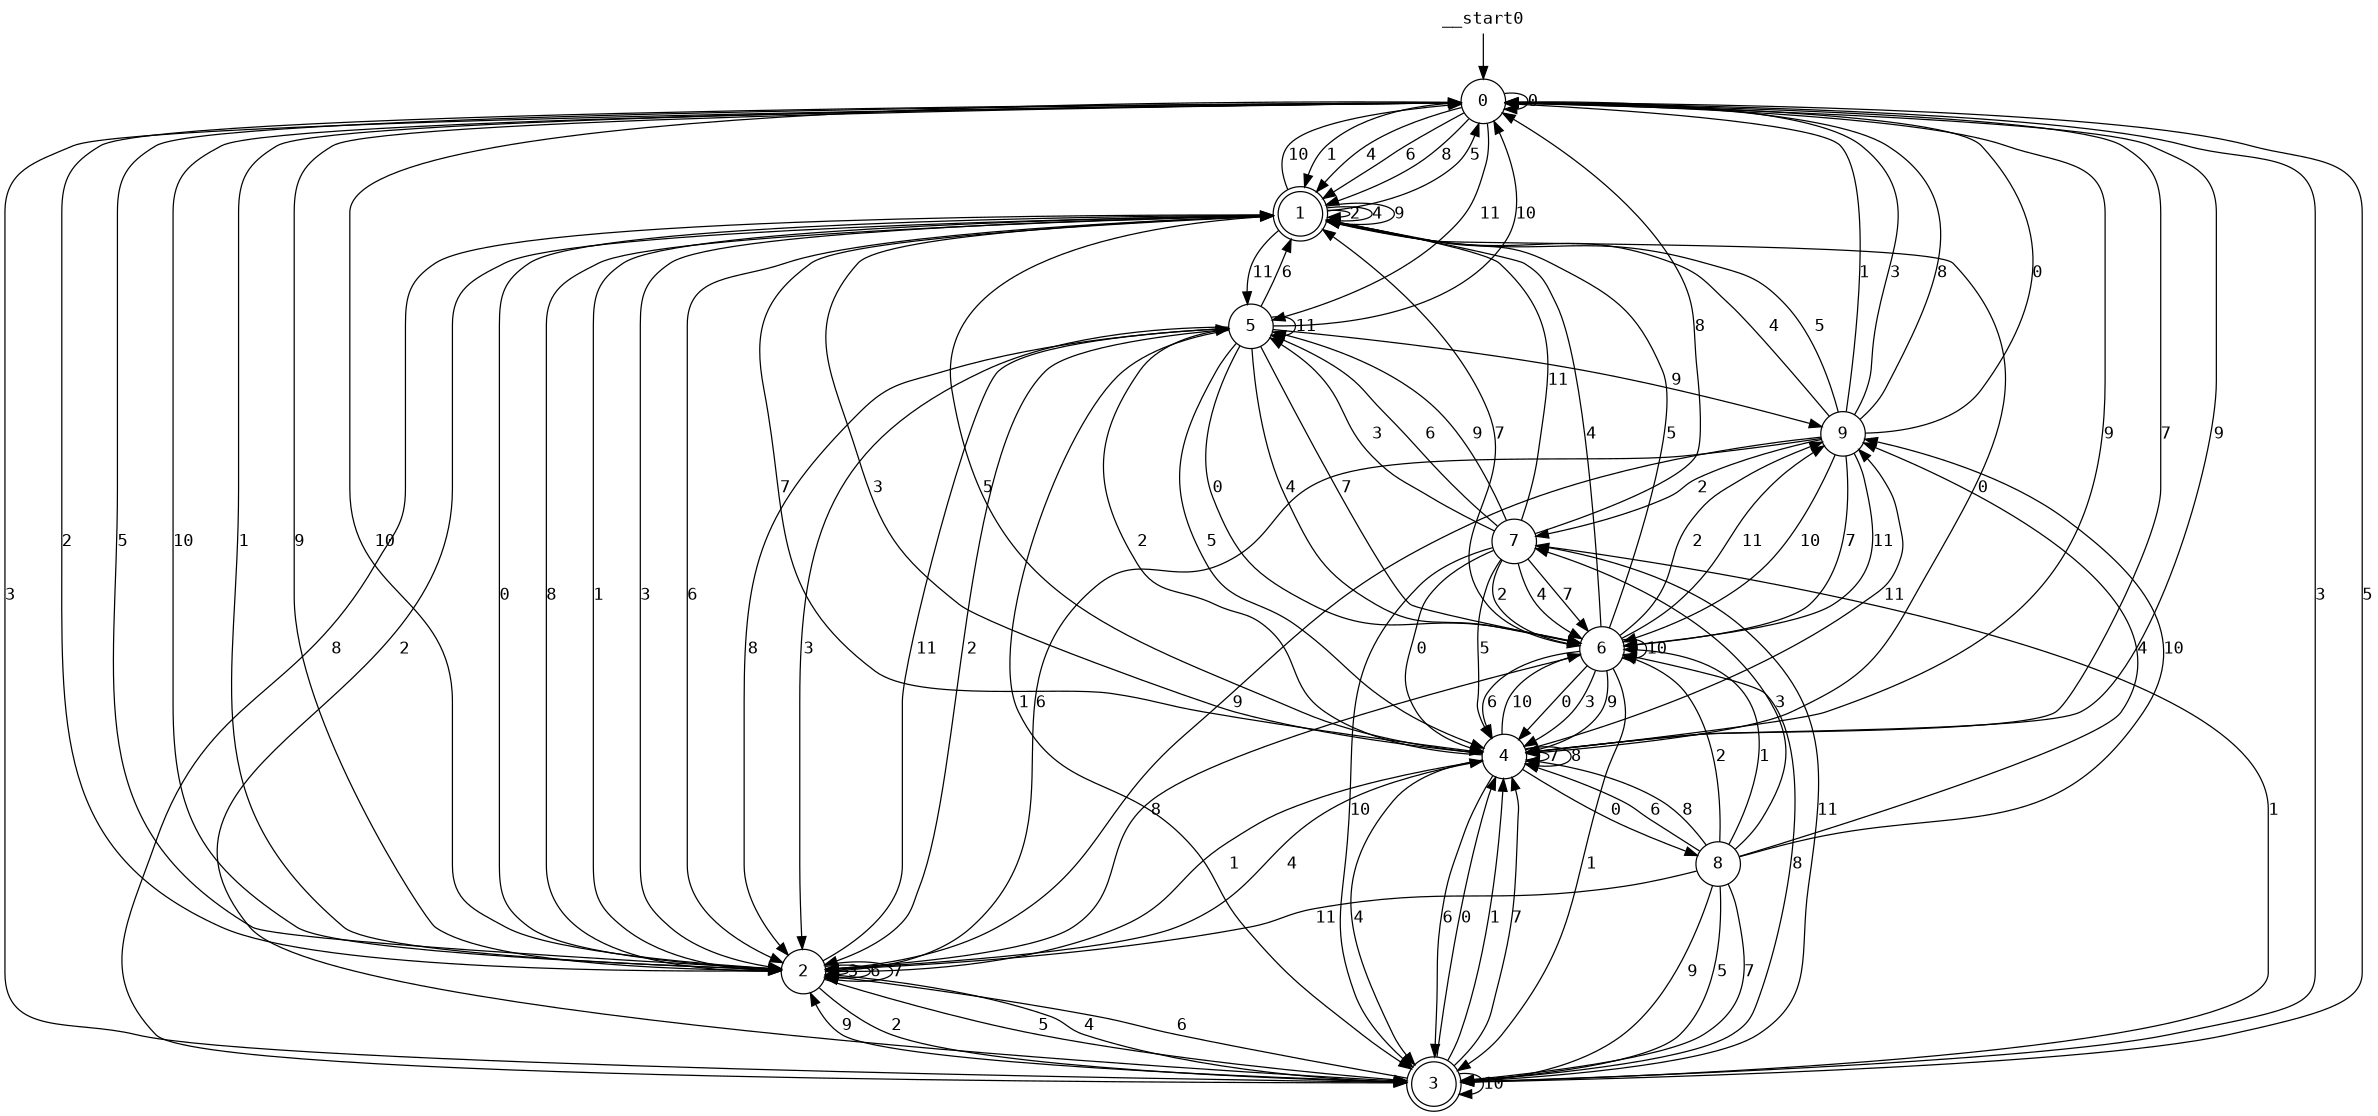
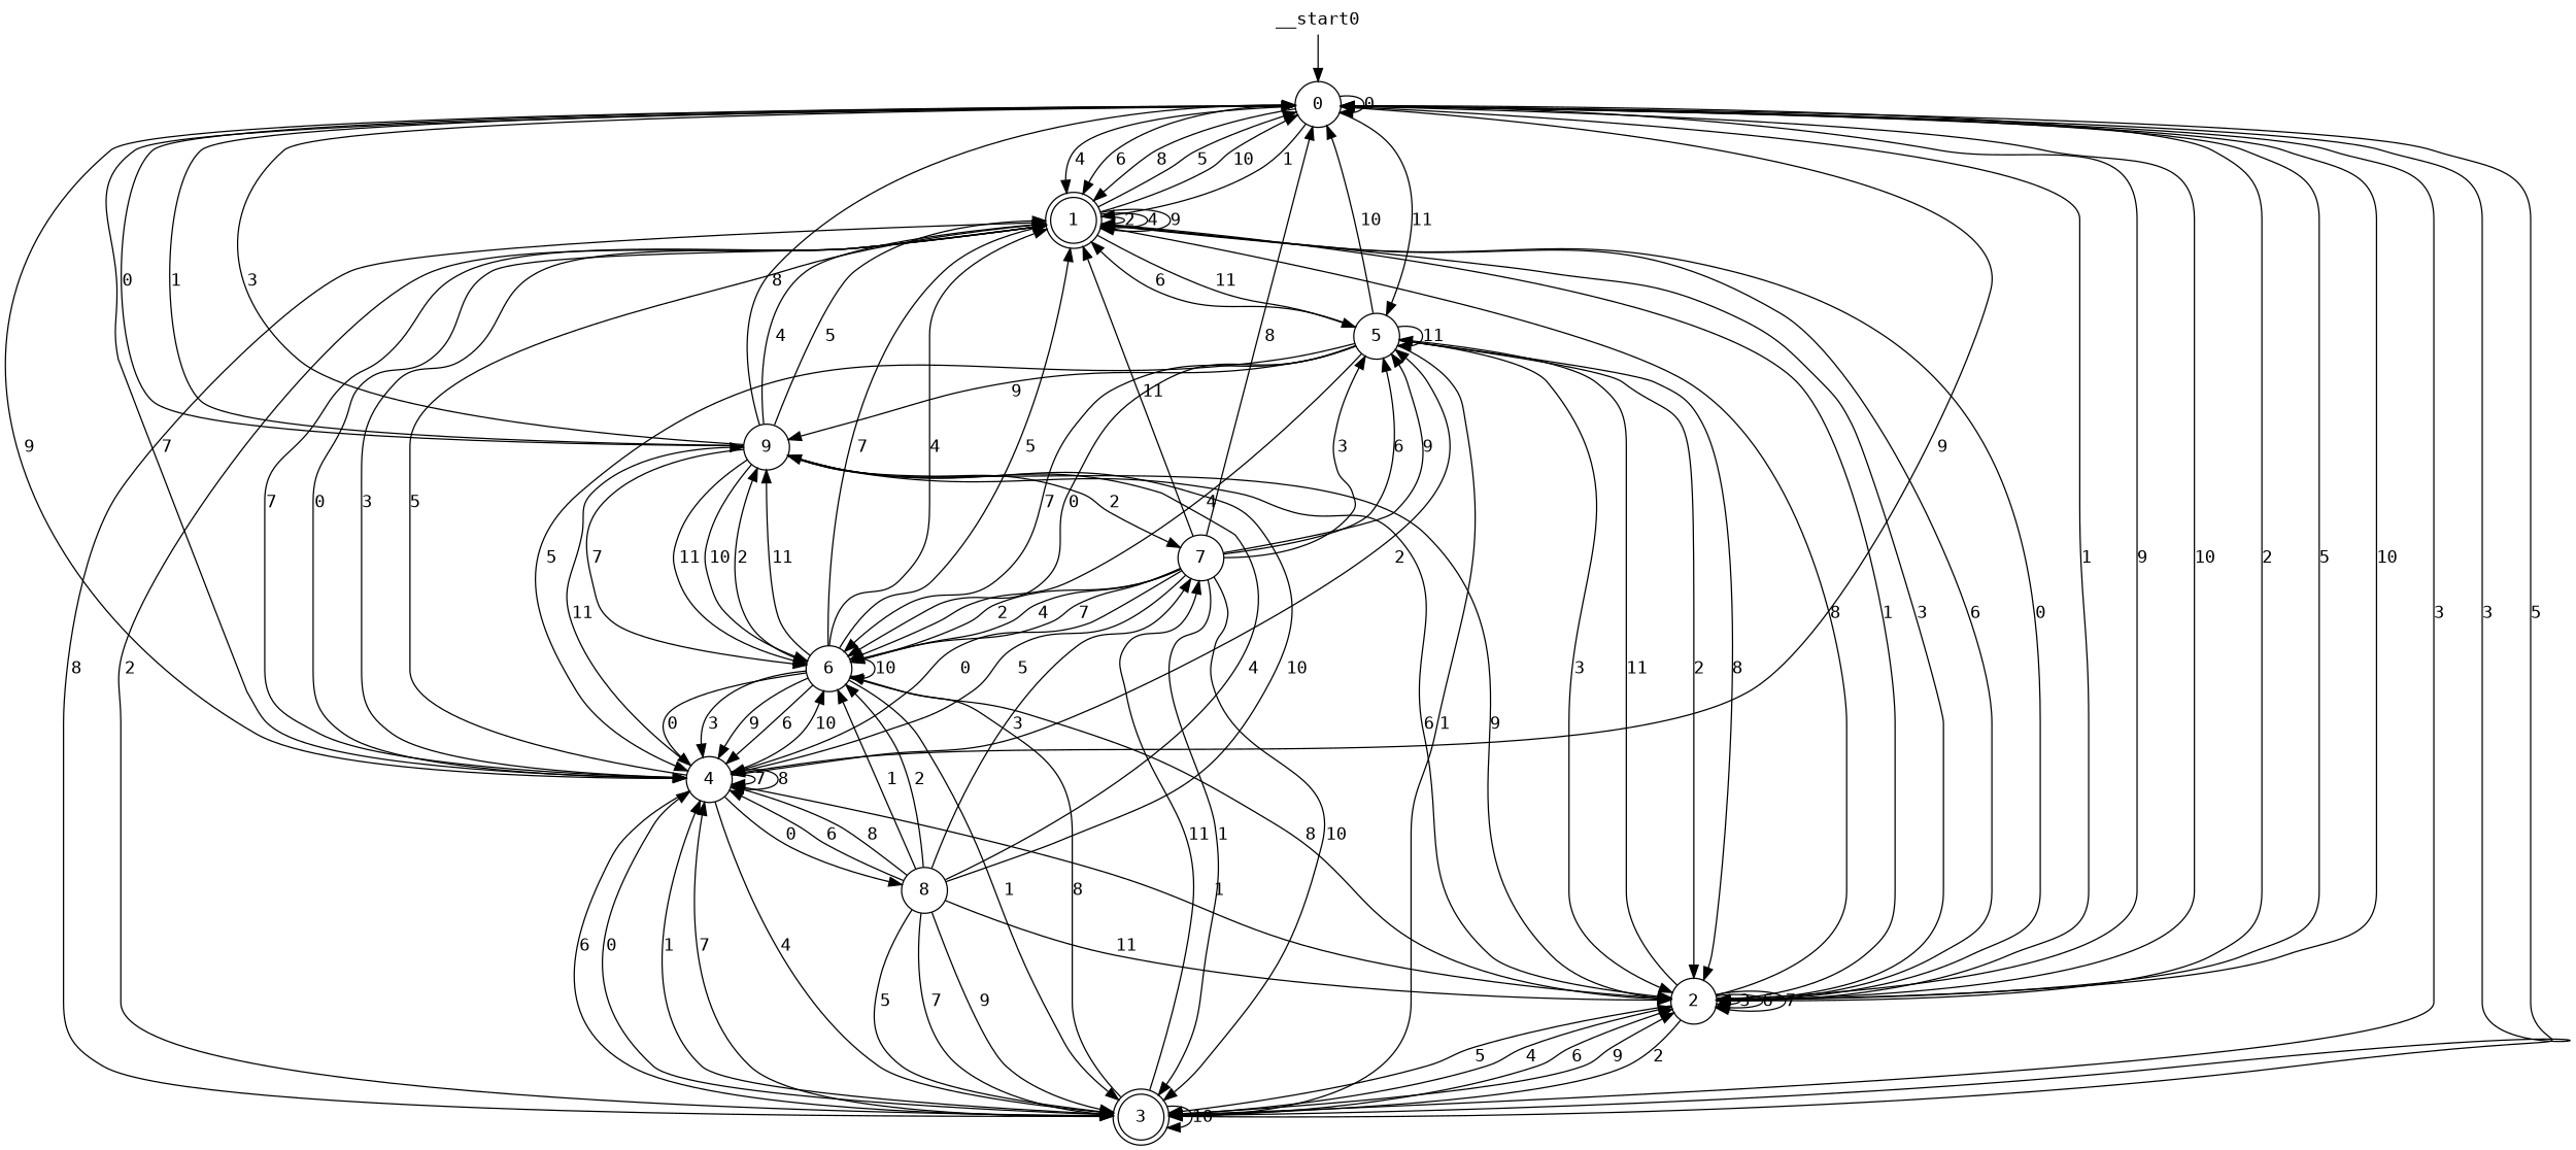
  digraph {
    fontname="DejaVu Sans Mono"
    node [fontname="DejaVu Sans Mono" shape=circle]
    edge [fontname="DejaVu Sans Mono"]
    n1 [label=0]
    n2 [label=1 shape=doublecircle]
    n3 [label=2]
    n4 [label=3 shape=doublecircle]
    n5 [label=4]
    n6 [label=5]
    n7 [label=6]
    n8 [label=7]
    n9 [label=8]
    n10 [label=9]
    __start0 [height=0 shape=none width=0]
    n1 -> n1 [label=0]
    n1 -> n2 [label=1]
    n1 -> n2 [label=4]
    n1 -> n2 [label=6]
    n1 -> n2 [label=8]
    n1 -> n3 [label=2]
    n1 -> n3 [label=5]
    n1 -> n3 [label=10]
    n1 -> n4 [label=3]
    n1 -> n5 [label=7]
    n1 -> n5 [label=9]
    n1 -> n6 [label=11]
    n2 -> n1 [label=5]
    n2 -> n1 [label=10]
    n2 -> n2 [label=2]
    n2 -> n2 [label=4]
    n2 -> n2 [label=9]
    n2 -> n3 [label=1]
    n2 -> n3 [label=3]
    n2 -> n3 [label=6]
    n2 -> n4 [label=8]
    n2 -> n5 [label=0]
    n2 -> n5 [label=7]
    n2 -> n6 [label=11]
    n3 -> n1 [label=1]
    n3 -> n1 [label=9]
    n3 -> n1 [label=10]
    n3 -> n2 [label=0]
    n3 -> n2 [label=8]
    n3 -> n3 [label=3]
    n3 -> n3 [label=6]
    n3 -> n3 [label=7]
    n3 -> n4 [label=2]
    n3 -> n4 [label=5]
-   n3 -> n5 [label=4]
    n3 -> n6 [label=11]
    n4 -> n1 [label=3]
    n4 -> n1 [label=5]
    n4 -> n2 [label=2]
    n4 -> n3 [label=4]
    n4 -> n3 [label=6]
    n4 -> n3 [label=9]
    n4 -> n4 [label=10]
    n4 -> n5 [label=0]
    n4 -> n5 [label=1]
    n4 -> n5 [label=7]
    n4 -> n7 [label=8]
    n4 -> n8 [label=11]
    n5 -> n1 [label=9]
    n5 -> n2 [label=3]
    n5 -> n2 [label=5]
    n5 -> n3 [label=1]
    n5 -> n4 [label=4]
    n5 -> n4 [label=6]
    n5 -> n5 [label=7]
    n5 -> n5 [label=8]
    n5 -> n6 [label=2]
    n5 -> n7 [label=10]
    n5 -> n9 [label=0]
    n5 -> n10 [label=11]
    n6 -> n1 [label=10]
    n6 -> n2 [label=6]
    n6 -> n3 [label=2]
    n6 -> n3 [label=3]
    n6 -> n3 [label=8]
    n6 -> n4 [label=1]
    n6 -> n5 [label=5]
    n6 -> n6 [label=11]
    n6 -> n7 [label=0]
    n6 -> n7 [label=4]
    n6 -> n7 [label=7]
    n6 -> n10 [label=9]
    n7 -> n2 [label=4]
    n7 -> n2 [label=5]
    n7 -> n2 [label=7]
    n7 -> n3 [label=8]
    n7 -> n4 [label=1]
    n7 -> n5 [label=0]
    n7 -> n5 [label=3]
    n7 -> n5 [label=6]
    n7 -> n5 [label=9]
    n7 -> n7 [label=10]
    n7 -> n10 [label=2]
    n7 -> n10 [label=11]
    n8 -> n1 [label=8]
    n8 -> n2 [label=11]
    n8 -> n4 [label=1]
    n8 -> n4 [label=10]
    n8 -> n5 [label=0]
    n8 -> n5 [label=5]
    n8 -> n6 [label=3]
    n8 -> n6 [label=6]
    n8 -> n6 [label=9]
    n8 -> n7 [label=2]
    n8 -> n7 [label=4]
    n8 -> n7 [label=7]
    n9 -> n3 [label=11]
    n9 -> n4 [label=5]
    n9 -> n4 [label=7]
    n9 -> n4 [label=9]
    n9 -> n5 [label=6]
    n9 -> n5 [label=8]
    n9 -> n7 [label=1]
    n9 -> n7 [label=2]
    n9 -> n8 [label=3]
    n9 -> n10 [label=4]
    n9 -> n10 [label=10]
    n10 -> n1 [label=0]
    n10 -> n1 [label=1]
    n10 -> n1 [label=3]
    n10 -> n1 [label=8]
    n10 -> n2 [label=4]
    n10 -> n2 [label=5]
    n10 -> n3 [label=6]
    n10 -> n3 [label=9]
    n10 -> n7 [label=7]
    n10 -> n7 [label=10]
    n10 -> n7 [label=11]
    n10 -> n8 [label=2]
    __start0 -> n1
  }
